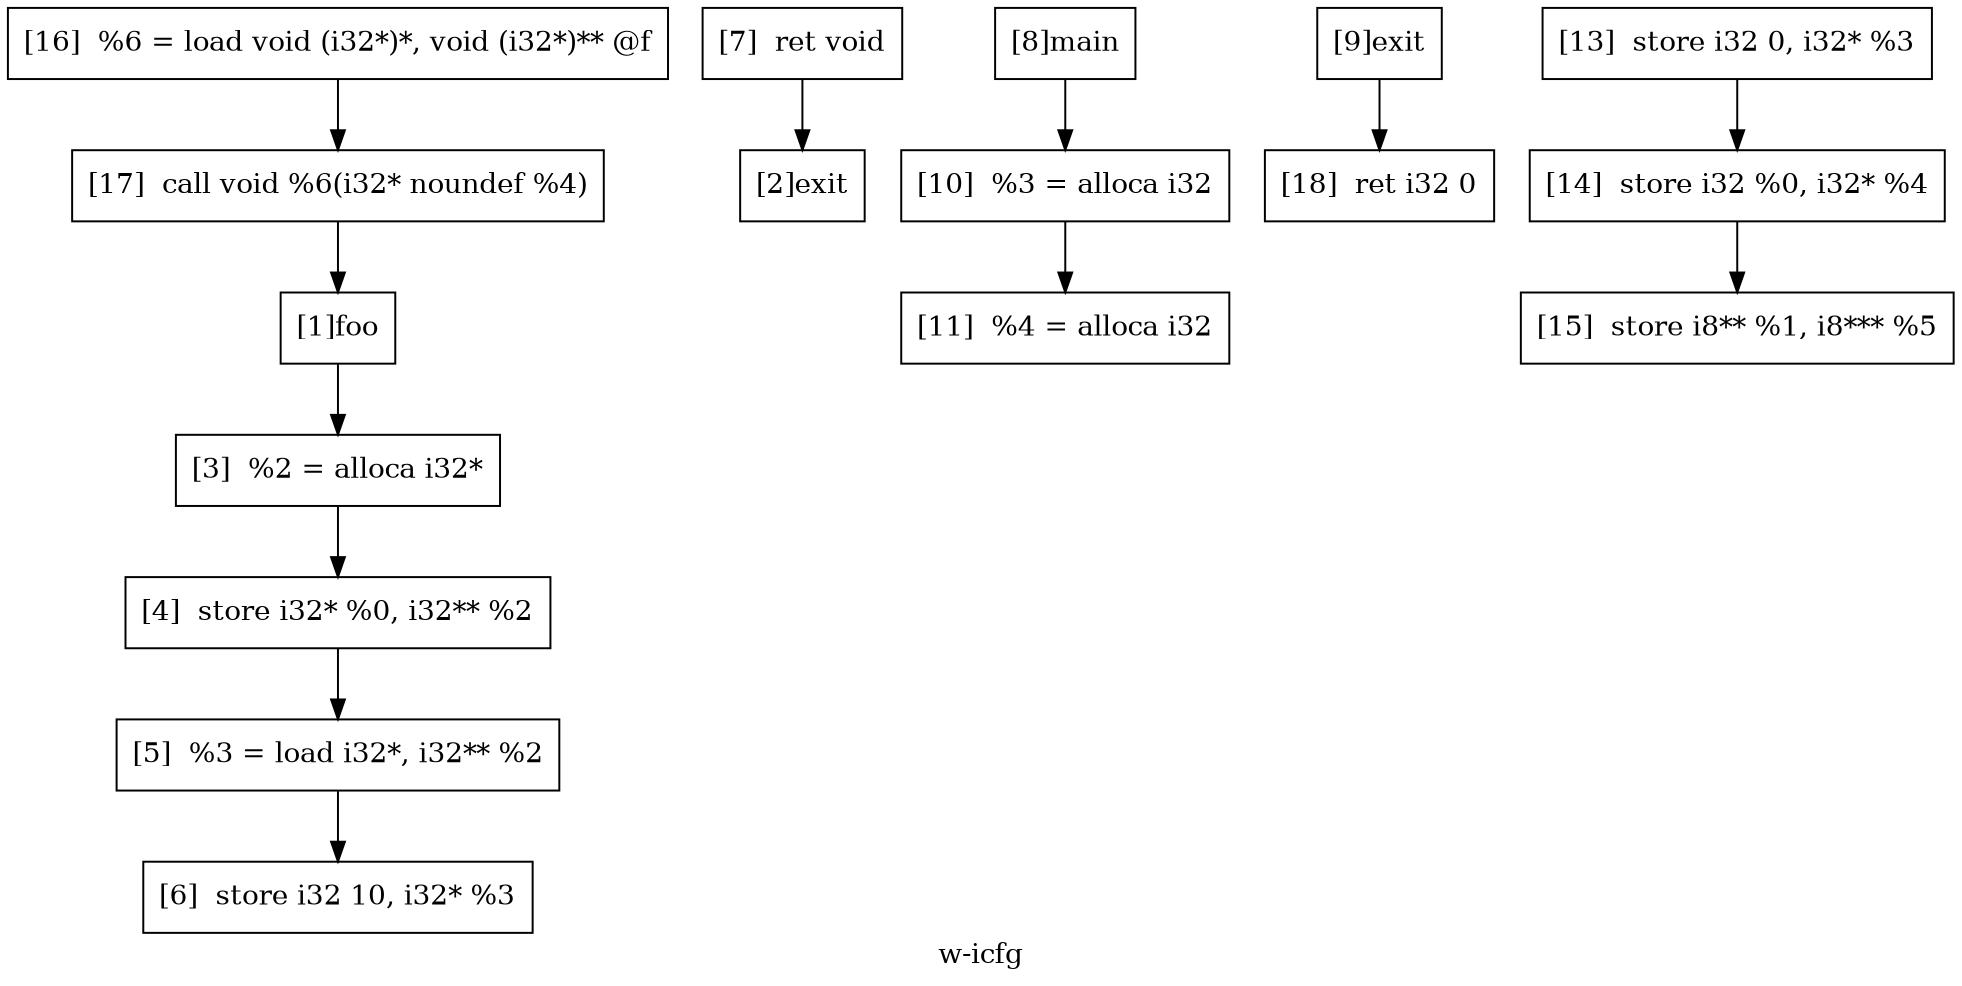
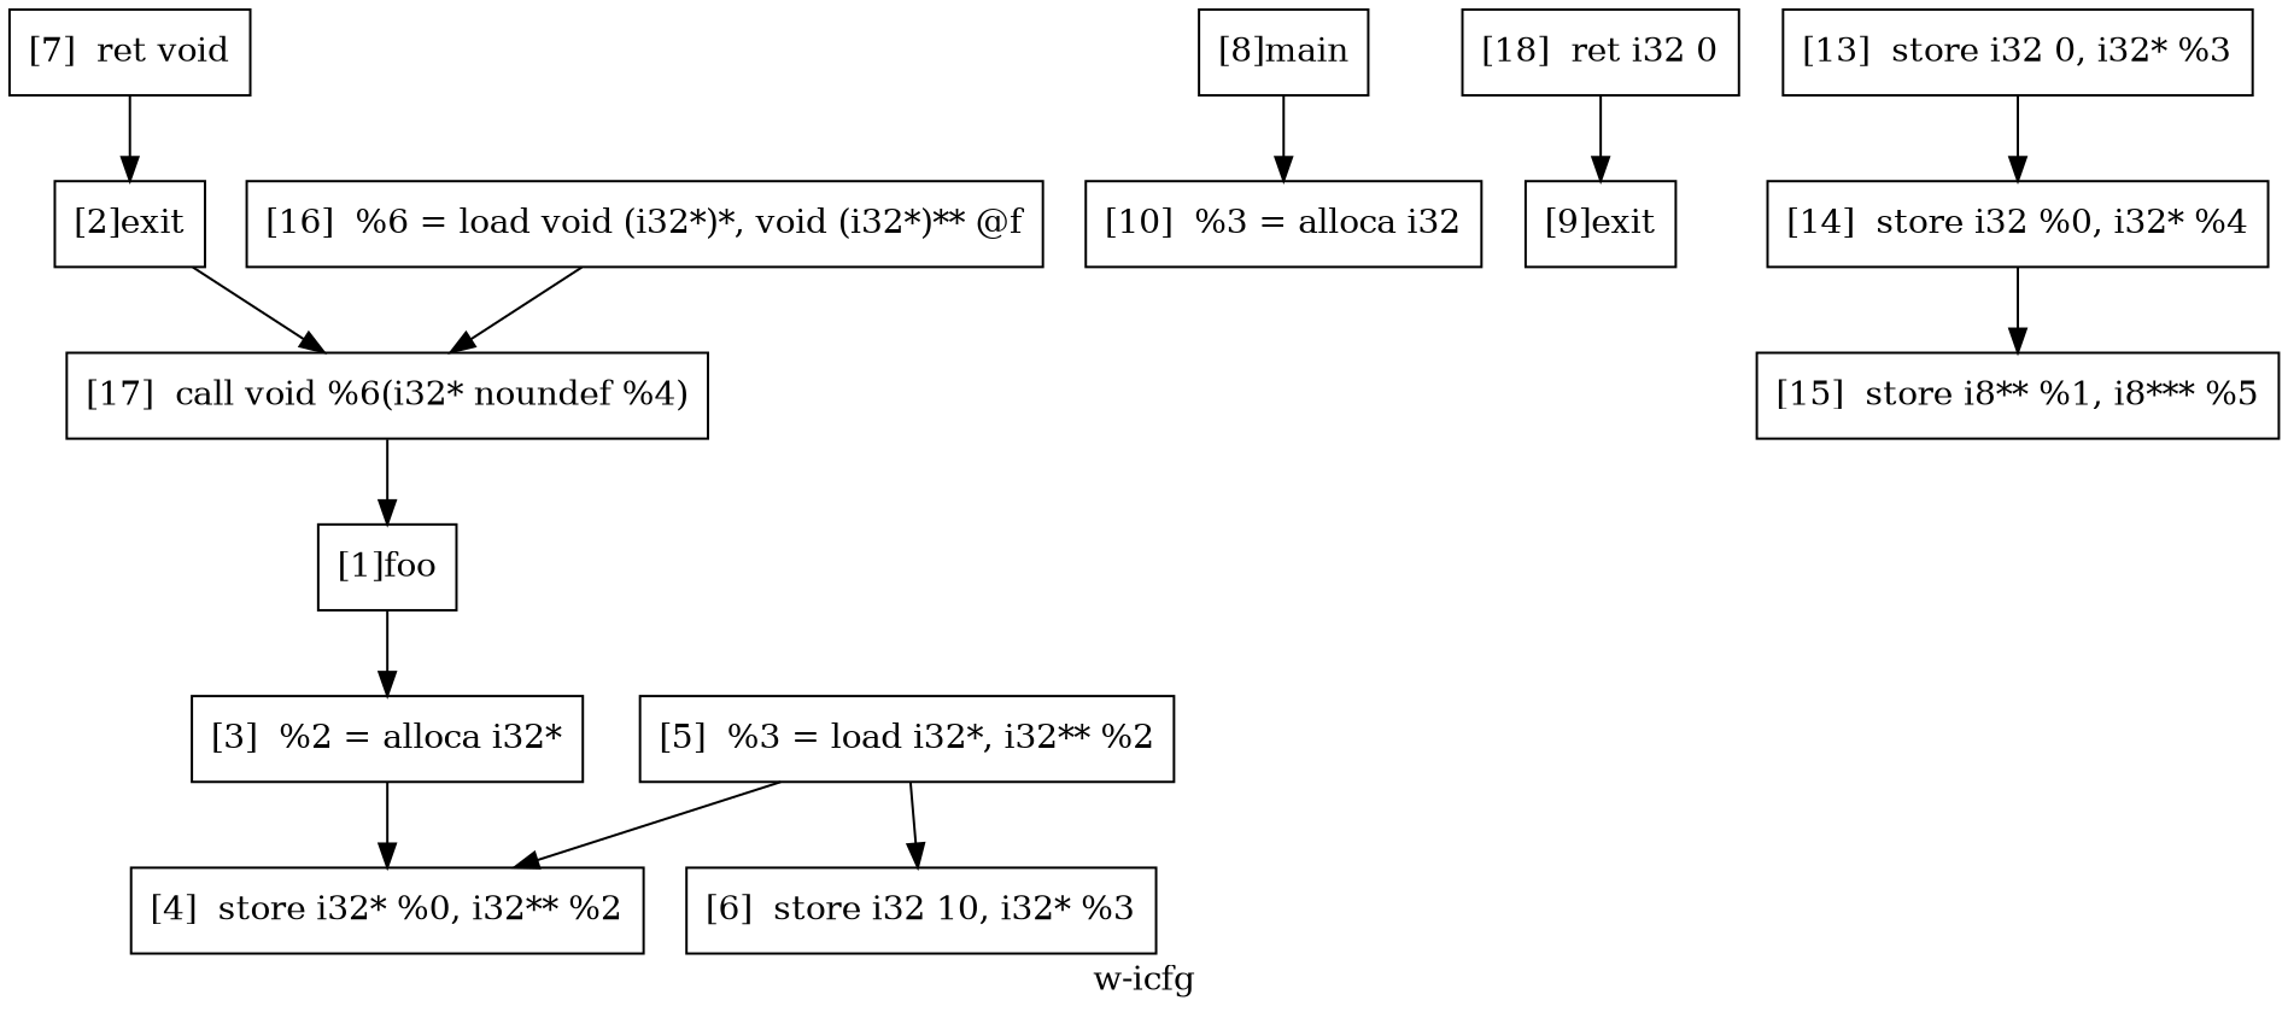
  digraph {
    label="w-icfg"
    node [color=black shape=rectangle]
    edge [color=black]
    n1 [label="[1]foo"]
    n2 [label="[3]  %2 = alloca i32*"]
    n3 [label="[4]  store i32* %0, i32** %2"]
    n4 [label="[2]exit"]
    n5 [label="[17]  call void %6(i32* noundef %4)"]
    n6 [label="[5]  %3 = load i32*, i32** %2"]
    n7 [label="[6]  store i32 10, i32* %3"]
    n8 [label="[7]  ret void"]
    n9 [label="[8]main"]
    n10 [label="[10]  %3 = alloca i32"]
-   n11 [label="[11]  %4 = alloca i32"]
    n12 [label="[9]exit"]
    n13 [label="[13]  store i32 0, i32* %3"]
    n14 [label="[14]  store i32 %0, i32* %4"]
    n15 [label="[15]  store i8** %1, i8*** %5"]
    n16 [label="[16]  %6 = load void (i32*)*, void (i32*)** @f"]
    n17 [label="[18]  ret i32 0"]
    n1 -> n2
    n2 -> n3
-   n3 -> n6
+   n6 -> n3
+   n4 -> n5
    n5 -> n1
    n6 -> n7
    n8 -> n4
    n9 -> n10
-   n10 -> n11
    n13 -> n14
    n14 -> n15
    n16 -> n5
-   n12 -> n17
+   n17 -> n12
  }
